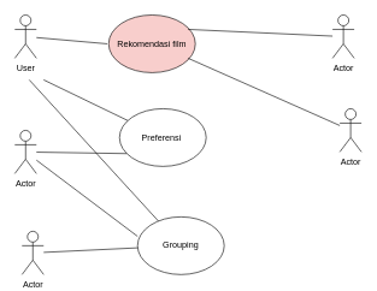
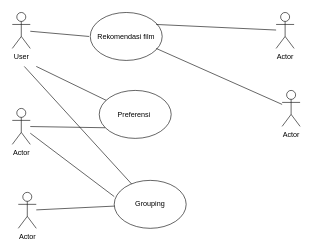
  <mxCell id="0" />
  <mxCell id="1" parent="0" />
  <mxCell id="2" value="User" style="shape=umlActor;verticalLabelPosition=bottom;verticalAlign=top;html=1;outlineConnect=0;" parent="1" vertex="1"><mxGeometry x="20" y="20" width="30" height="60" as="geometry" /></mxCell>
  <mxCell id="3" value="Actor" style="shape=umlActor;verticalLabelPosition=bottom;verticalAlign=top;html=1;outlineConnect=0;" parent="1" vertex="1"><mxGeometry x="460" y="20" width="30" height="60" as="geometry" /></mxCell>
  <mxCell id="4" value="Actor" style="shape=umlActor;verticalLabelPosition=bottom;verticalAlign=top;html=1;outlineConnect=0;" parent="1" vertex="1"><mxGeometry x="470" y="150" width="30" height="60" as="geometry" /></mxCell>
  <mxCell id="5" value="Actor" style="shape=umlActor;verticalLabelPosition=bottom;verticalAlign=top;html=1;outlineConnect=0;" parent="1" vertex="1"><mxGeometry x="20" y="180" width="30" height="60" as="geometry" /></mxCell>
- <mxCell id="6" value="Rekomendasi film" style="ellipse;whiteSpace=wrap;html=1;fillColor=#f8cecc;" parent="1" vertex="1"><mxGeometry x="150" y="20" width="120" height="80" as="geometry" /></mxCell>
+ <mxCell id="6" value="Rekomendasi film" style="ellipse;whiteSpace=wrap;html=1;" parent="1" vertex="1"><mxGeometry x="150" y="20" width="120" height="80" as="geometry" /></mxCell>
  <mxCell id="7" value="" style="endArrow=none;html=1;" parent="1" source="2" edge="1"><mxGeometry width="50" height="50" relative="1" as="geometry"><mxPoint x="100" y="200" as="sourcePoint" /><mxPoint x="148" y="60" as="targetPoint" /></mxGeometry></mxCell>
  <mxCell id="8" value="" style="endArrow=none;html=1;" parent="1" target="3" edge="1"><mxGeometry width="50" height="50" relative="1" as="geometry"><mxPoint x="260" y="39.997" as="sourcePoint" /><mxPoint x="418" y="49.13" as="targetPoint" /></mxGeometry></mxCell>
  <mxCell id="9" value="" style="endArrow=none;html=1;" parent="1" target="4" edge="1"><mxGeometry width="50" height="50" relative="1" as="geometry"><mxPoint x="260" y="79.997" as="sourcePoint" /><mxPoint x="450" y="150" as="targetPoint" /></mxGeometry></mxCell>
  <mxCell id="10" value="Grouping" style="ellipse;whiteSpace=wrap;html=1;" parent="1" vertex="1"><mxGeometry x="190" y="300" width="120" height="80" as="geometry" /></mxCell>
  <mxCell id="11" value="Actor" style="shape=umlActor;verticalLabelPosition=bottom;verticalAlign=top;html=1;outlineConnect=0;" parent="1" vertex="1"><mxGeometry x="30" y="320" width="30" height="60" as="geometry" /></mxCell>
  <mxCell id="12" value="Preferensi&amp;nbsp;" style="ellipse;whiteSpace=wrap;html=1;" parent="1" vertex="1"><mxGeometry x="165" y="150" width="120" height="80" as="geometry" /></mxCell>
  <mxCell id="13" value="" style="endArrow=none;html=1;" parent="1" target="12" edge="1"><mxGeometry width="50" height="50" relative="1" as="geometry"><mxPoint x="60" y="110" as="sourcePoint" /><mxPoint x="150" y="150" as="targetPoint" /></mxGeometry></mxCell>
  <mxCell id="14" value="" style="endArrow=none;html=1;entryX=0.082;entryY=0.778;entryDx=0;entryDy=0;entryPerimeter=0;" parent="1" source="5" target="12" edge="1"><mxGeometry width="50" height="50" relative="1" as="geometry"><mxPoint x="-70" y="280" as="sourcePoint" /><mxPoint x="-26.8" y="326.08" as="targetPoint" /></mxGeometry></mxCell>
  <mxCell id="15" value="" style="endArrow=none;html=1;" parent="1" source="10" edge="1"><mxGeometry width="50" height="50" relative="1" as="geometry"><mxPoint x="-83.2" y="-53.04" as="sourcePoint" /><mxPoint x="40" y="110" as="targetPoint" /></mxGeometry></mxCell>
  <mxCell id="16" value="" style="endArrow=none;html=1;" parent="1" source="11" target="10" edge="1"><mxGeometry width="50" height="50" relative="1" as="geometry"><mxPoint x="-240" y="60" as="sourcePoint" /><mxPoint x="-198.44" y="119.76" as="targetPoint" /></mxGeometry></mxCell>
  <mxCell id="17" value="" style="endArrow=none;html=1;exitX=0;exitY=0.338;exitDx=0;exitDy=0;exitPerimeter=0;" parent="1" source="10" target="5" edge="1"><mxGeometry width="50" height="50" relative="1" as="geometry"><mxPoint x="-143.2" y="10" as="sourcePoint" /><mxPoint x="-100" y="56.08" as="targetPoint" /></mxGeometry></mxCell>
